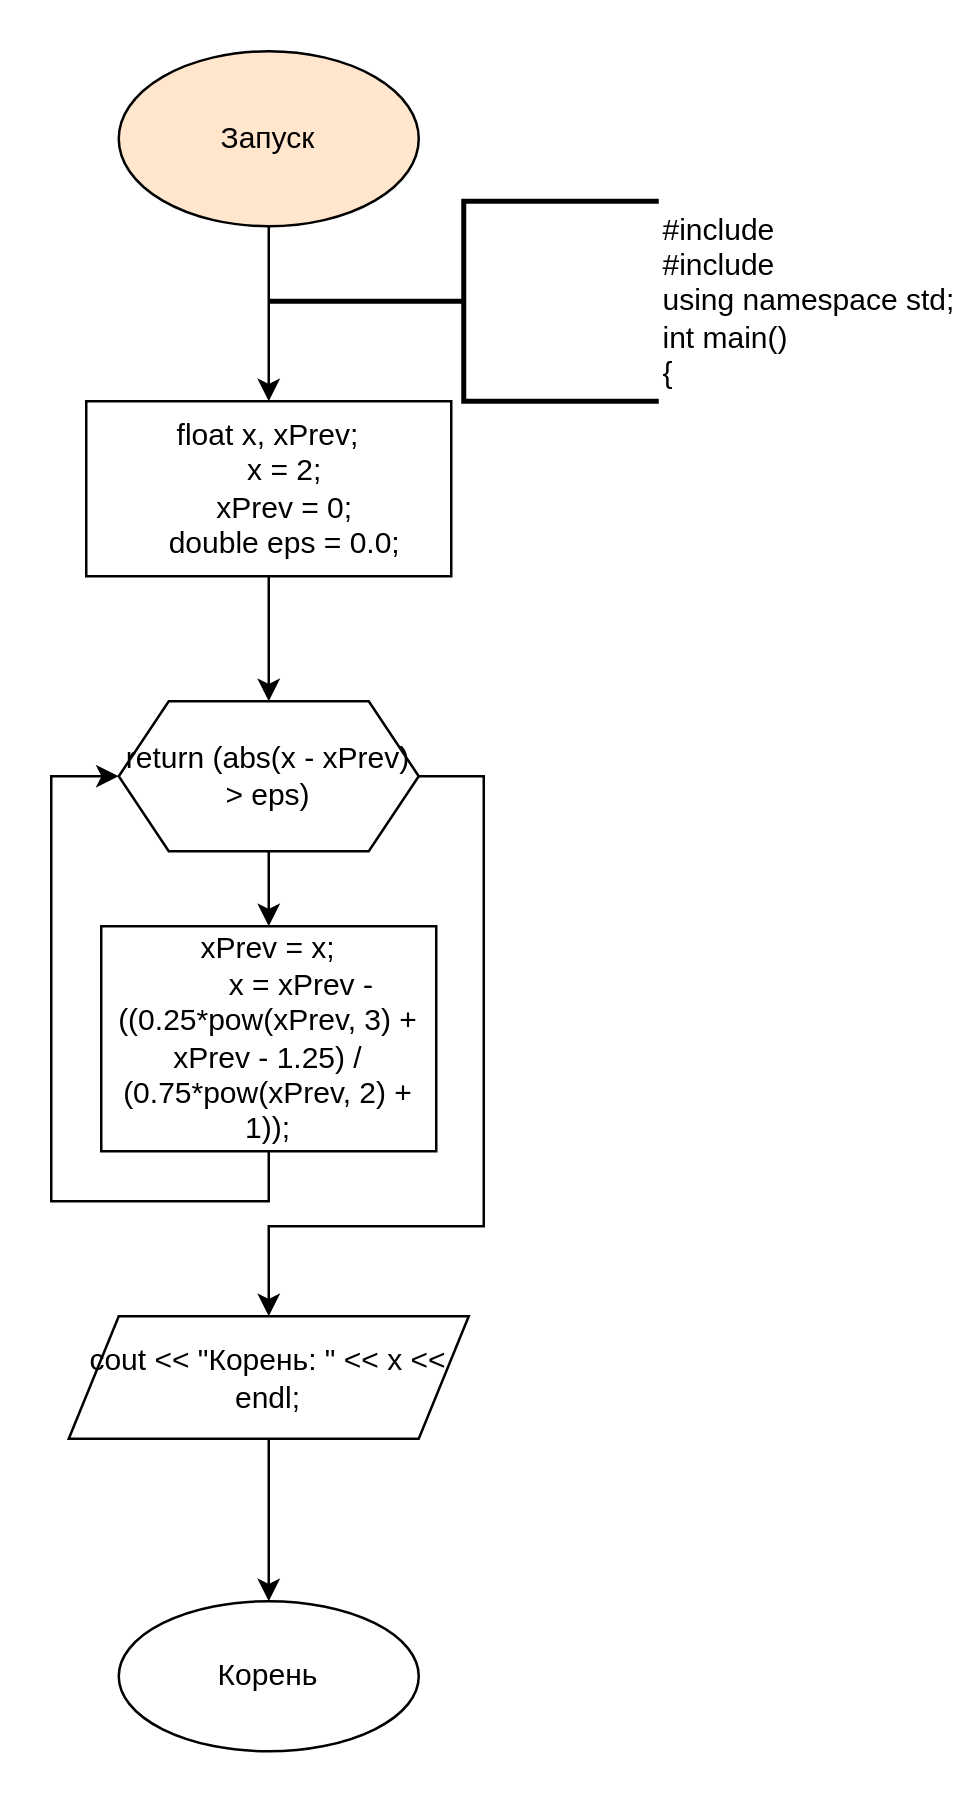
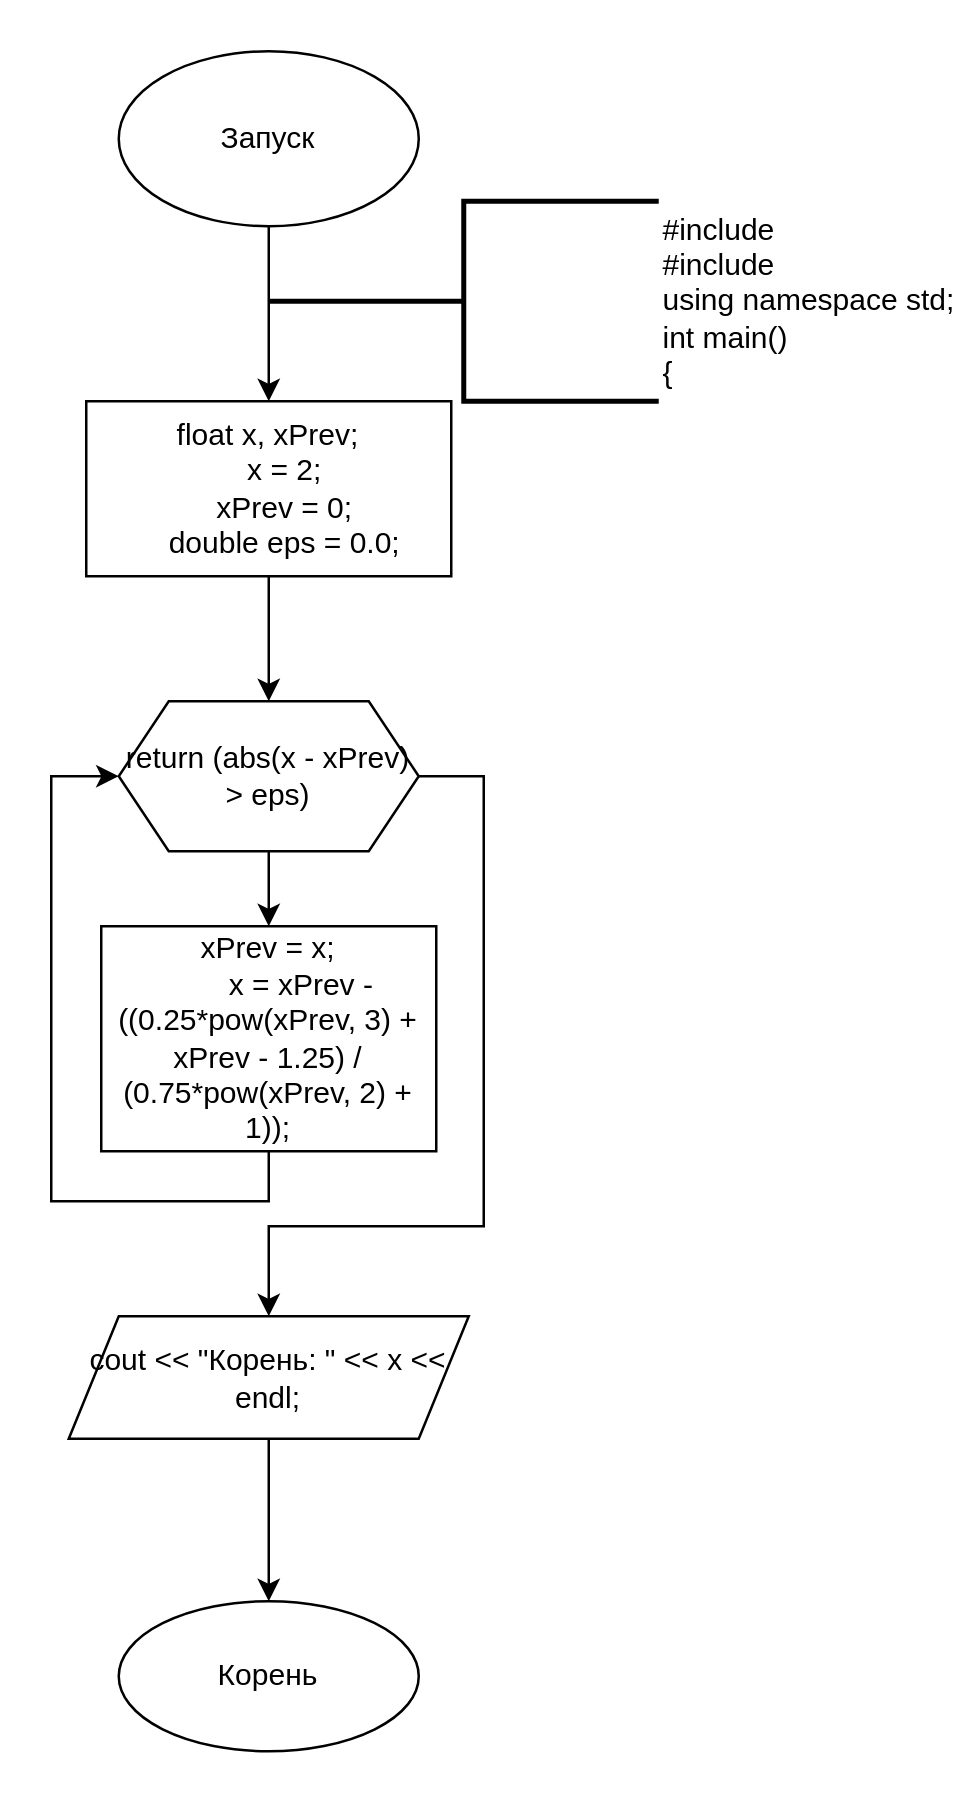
  <mxCell id="0" />
  <mxCell id="1" parent="0" />
  <mxCell id="2" value="" style="edgeStyle=orthogonalEdgeStyle;rounded=0;orthogonalLoop=1;jettySize=auto;html=1;" edge="1" parent="1" source="3" target="5"><mxGeometry relative="1" as="geometry" /></mxCell>
- <mxCell id="3" value="Запуск" style="ellipse;whiteSpace=wrap;html=1;fillColor=#ffe6cc;" vertex="1" parent="1"><mxGeometry x="47" y="20" width="120" height="70" as="geometry" /></mxCell>
+ <mxCell id="3" value="Запуск" style="ellipse;whiteSpace=wrap;html=1;" vertex="1" parent="1"><mxGeometry x="47" y="20" width="120" height="70" as="geometry" /></mxCell>
  <mxCell id="4" value="" style="edgeStyle=orthogonalEdgeStyle;rounded=0;orthogonalLoop=1;jettySize=auto;html=1;" edge="1" parent="1" source="5" target="8"><mxGeometry relative="1" as="geometry" /></mxCell>
  <mxCell id="5" value="float x, xPrev;&#10;    x = 2;&#10;    xPrev = 0;&#10;    double eps = 0.0;" style="whiteSpace=wrap;html=1;" vertex="1" parent="1"><mxGeometry x="34" y="160" width="146" height="70" as="geometry" /></mxCell>
  <mxCell id="6" value="" style="edgeStyle=orthogonalEdgeStyle;rounded=0;orthogonalLoop=1;jettySize=auto;html=1;" edge="1" parent="1" source="8" target="10"><mxGeometry relative="1" as="geometry" /></mxCell>
  <mxCell id="7" style="edgeStyle=orthogonalEdgeStyle;rounded=0;orthogonalLoop=1;jettySize=auto;html=1;entryX=0.5;entryY=0;entryDx=0;entryDy=0;" edge="1" parent="1" source="8" target="12"><mxGeometry relative="1" as="geometry"><Array as="points"><mxPoint x="193" y="310" /><mxPoint x="193" y="490" /><mxPoint x="107" y="490" /></Array></mxGeometry></mxCell>
  <mxCell id="8" value="return (abs(x - xPrev) &gt; eps)" style="shape=hexagon;perimeter=hexagonPerimeter2;whiteSpace=wrap;html=1;fixedSize=1;" vertex="1" parent="1"><mxGeometry x="47" y="280" width="120" height="60" as="geometry" /></mxCell>
  <mxCell id="9" value="" style="edgeStyle=orthogonalEdgeStyle;rounded=0;orthogonalLoop=1;jettySize=auto;html=1;entryX=0;entryY=0.5;entryDx=0;entryDy=0;" edge="1" parent="1" source="10" target="8"><mxGeometry relative="1" as="geometry"><mxPoint x="107" y="480" as="targetPoint" /><Array as="points"><mxPoint x="107" y="480" /><mxPoint x="20" y="480" /><mxPoint x="20" y="310" /></Array></mxGeometry></mxCell>
  <mxCell id="10" value="xPrev = x;&#10;        x = xPrev - ((0.25*pow(xPrev, 3) + xPrev - 1.25) / (0.75*pow(xPrev, 2) + 1));" style="whiteSpace=wrap;html=1;" vertex="1" parent="1"><mxGeometry x="40" y="370" width="134" height="90" as="geometry" /></mxCell>
  <mxCell id="11" value="" style="edgeStyle=orthogonalEdgeStyle;rounded=0;orthogonalLoop=1;jettySize=auto;html=1;" edge="1" parent="1" source="12" target="13"><mxGeometry relative="1" as="geometry" /></mxCell>
  <mxCell id="12" value="cout &lt;&lt; &quot;Корень: &quot; &lt;&lt; x &lt;&lt; endl;" style="shape=parallelogram;perimeter=parallelogramPerimeter;whiteSpace=wrap;html=1;fixedSize=1;" vertex="1" parent="1"><mxGeometry x="27" y="526" width="160" height="49" as="geometry" /></mxCell>
  <mxCell id="13" value="Корень" style="ellipse;whiteSpace=wrap;html=1;" vertex="1" parent="1"><mxGeometry x="47" y="640" width="120" height="60" as="geometry" /></mxCell>
  <mxCell id="14" value="#include &lt;iostream&gt;&#10;#include &lt;cmath&gt;&#10;using namespace std;&#10;int main()&#10;{" style="strokeWidth=2;html=1;shape=mxgraph.flowchart.annotation_2;align=left;labelPosition=right;pointerEvents=1;" vertex="1" parent="1"><mxGeometry x="107" y="80" width="156" height="80" as="geometry" /></mxCell>
